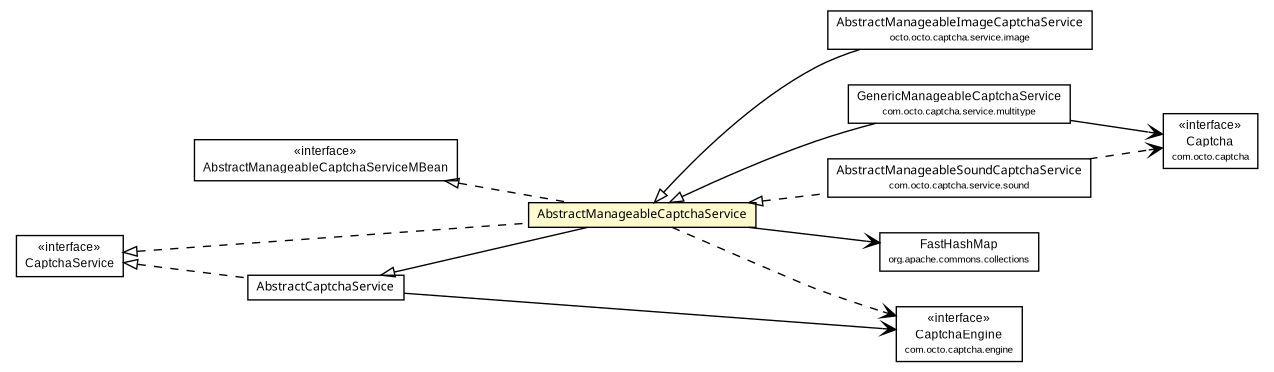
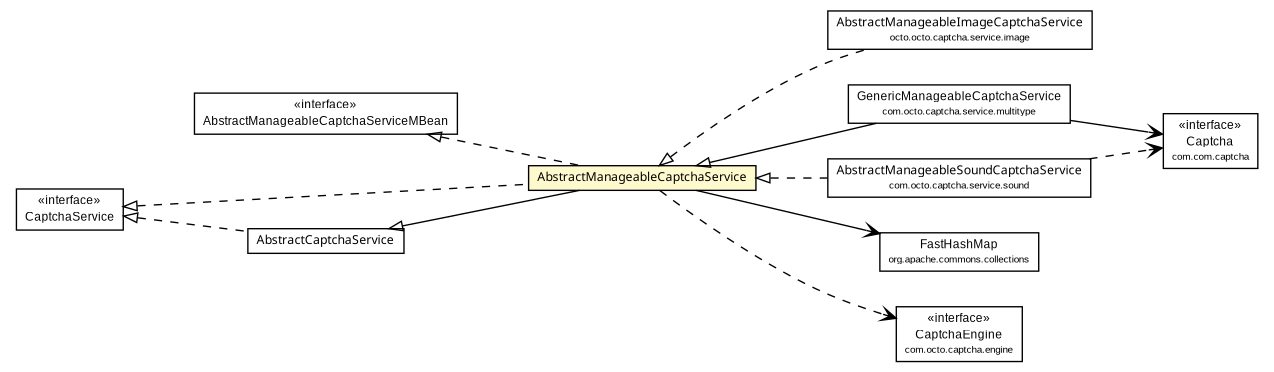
  digraph {
    rankdir=LR
    node [fontcolor=black fontname=arial fontsize=9.0 shape=plaintext]
    edge [arrowtail=empty dir=back fontname=arial fontsize=10 headport=p labelfontname=arial labelfontsize=10 style=dashed tailport=p]
    n1 [label=<<table border="0" cellborder="1" cellspacing="0" cellpadding="2" port="p" href="./AbstractManageableCaptchaServiceMBean.html"> 		<tr><td><table border="0" cellspacing="0" cellpadding="1"> 			<tr><td> &laquo;interface&raquo; </td></tr> 			<tr><td> AbstractManageableCaptchaServiceMBean </td></tr> 		</table></td></tr> 		</table>>]
    n2 [label=<<table border="0" cellborder="1" cellspacing="0" cellpadding="2" port="p" bgcolor="lemonChiffon" href="./AbstractManageableCaptchaService.html"> 		<tr><td><table border="0" cellspacing="0" cellpadding="1"> 			<tr><td><font face="ariali"> AbstractManageableCaptchaService </font></td></tr> 		</table></td></tr> 		</table>>]
    n3 [label=<<table border="0" cellborder="1" cellspacing="0" cellpadding="2" port="p" href="./image/AbstractManageableImageCaptchaService.html"> 		<tr><td><table border="0" cellspacing="0" cellpadding="1"> 			<tr><td><font face="ariali"> AbstractManageableImageCaptchaService </font></td></tr> 			<tr><td><font point-size="7.0"> octo.octo.captcha.service.image </font></td></tr> 		</table></td></tr> 		</table>>]
    n4 [label=<<table border="0" cellborder="1" cellspacing="0" cellpadding="2" port="p" href="./multitype/GenericManageableCaptchaService.html"> 		<tr><td><table border="0" cellspacing="0" cellpadding="1"> 			<tr><td> GenericManageableCaptchaService </td></tr> 			<tr><td><font point-size="7.0"> com.octo.captcha.service.multitype </font></td></tr> 		</table></td></tr> 		</table>>]
    n5 [label=<<table border="0" cellborder="1" cellspacing="0" cellpadding="2" port="p" href="./sound/AbstractManageableSoundCaptchaService.html"> 		<tr><td><table border="0" cellspacing="0" cellpadding="1"> 			<tr><td><font face="ariali"> AbstractManageableSoundCaptchaService </font></td></tr> 			<tr><td><font point-size="7.0"> com.octo.captcha.service.sound </font></td></tr> 		</table></td></tr> 		</table>>]
    n6 [label=<<table border="0" cellborder="1" cellspacing="0" cellpadding="2" port="p" href="http://java.sun.com/j2se/1.4.2/docs/api/org/apache/commons/collections/FastHashMap.html"> 		<tr><td><table border="0" cellspacing="0" cellpadding="1"> 			<tr><td> FastHashMap </td></tr> 			<tr><td><font point-size="7.0"> org.apache.commons.collections </font></td></tr> 		</table></td></tr> 		</table>>]
    n7 [label=<<table border="0" cellborder="1" cellspacing="0" cellpadding="2" port="p" href="http://java.sun.com/j2se/1.4.2/docs/api/com/octo/captcha/engine/CaptchaEngine.html"> 		<tr><td><table border="0" cellspacing="0" cellpadding="1"> 			<tr><td> &laquo;interface&raquo; </td></tr> 			<tr><td> CaptchaEngine </td></tr> 			<tr><td><font point-size="7.0"> com.octo.captcha.engine </font></td></tr> 		</table></td></tr> 		</table>>]
-   n8 [label=<<table border="0" cellborder="1" cellspacing="0" cellpadding="2" port="p" href="http://java.sun.com/j2se/1.4.2/docs/api/com/octo/captcha/Captcha.html"> 		<tr><td><table border="0" cellspacing="0" cellpadding="1"> 			<tr><td> &laquo;interface&raquo; </td></tr> 			<tr><td> Captcha </td></tr> 			<tr><td><font point-size="7.0"> com.octo.captcha </font></td></tr> 		</table></td></tr> 		</table>>]
+   n8 [label=<<table border="0" cellborder="1" cellspacing="0" cellpadding="2" port="p" href="http://java.sun.com/j2se/1.4.2/docs/api/com/octo/captcha/Captcha.html"> 		<tr><td><table border="0" cellspacing="0" cellpadding="1"> 			<tr><td> &laquo;interface&raquo; </td></tr> 			<tr><td> Captcha </td></tr> 			<tr><td><font point-size="7.0"> com.com.captcha </font></td></tr> 		</table></td></tr> 		</table>>]
    n9 [label=<<table border="0" cellborder="1" cellspacing="0" cellpadding="2" port="p" href="./AbstractCaptchaService.html"> 		<tr><td><table border="0" cellspacing="0" cellpadding="1"> 			<tr><td><font face="ariali"> AbstractCaptchaService </font></td></tr> 		</table></td></tr> 		</table>>]
    n10 [label=<<table border="0" cellborder="1" cellspacing="0" cellpadding="2" port="p" href="http://java.sun.com/j2se/1.4.2/docs/api/com/octo/captcha/service/CaptchaService.html"> 		<tr><td><table border="0" cellspacing="0" cellpadding="1"> 			<tr><td> &laquo;interface&raquo; </td></tr> 			<tr><td> CaptchaService </td></tr> 		</table></td></tr> 		</table>>]
    n1 -> n2
-   n2 -> n3 [style=""]
+   n2 -> n3
    n2 -> n4 [style=""]
    n2 -> n5
    n2 -> n6 [arrowhead=open color=black fontcolor=black fontsize=10.0 arrowtail="" dir="" style=""]
    n2 -> n7 [arrowhead=open color=black fontcolor=black fontsize=10.0 arrowtail="" dir=""]
    n4 -> n8 [arrowhead=open color=black fontcolor=black fontsize=10.0 style=solid arrowtail="" dir=""]
    n5 -> n8 [arrowhead=open color=black fontcolor=black fontsize=10.0 arrowtail="" dir=""]
    n9 -> n2 [style=""]
-   n9 -> n7 [arrowhead=open color=black fontcolor=black fontsize=10.0 arrowtail="" dir="" style=""]
    n10 -> n2
    n10 -> n9
  }
